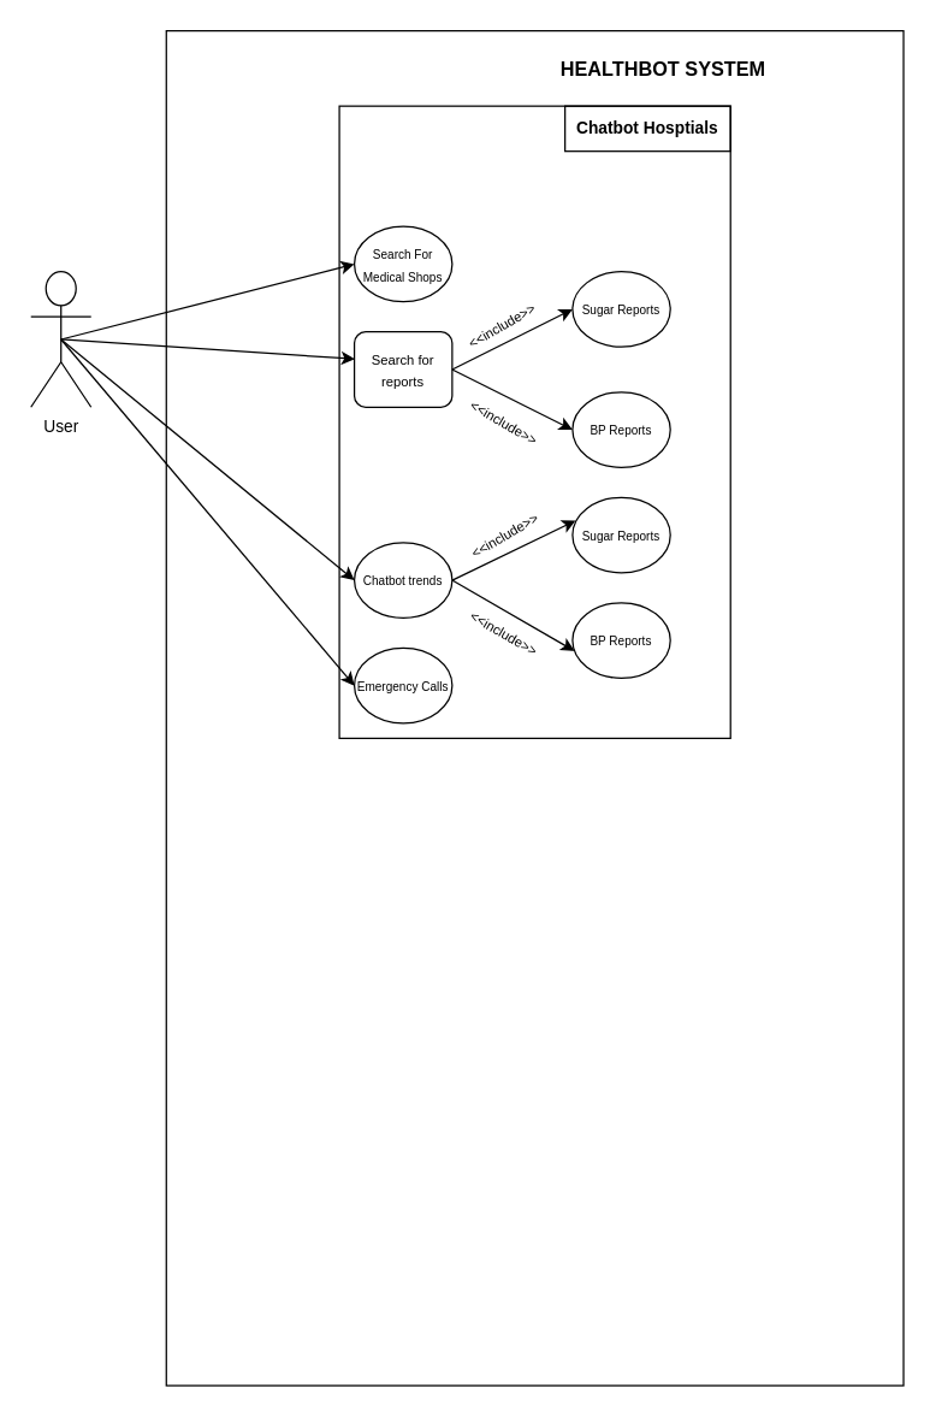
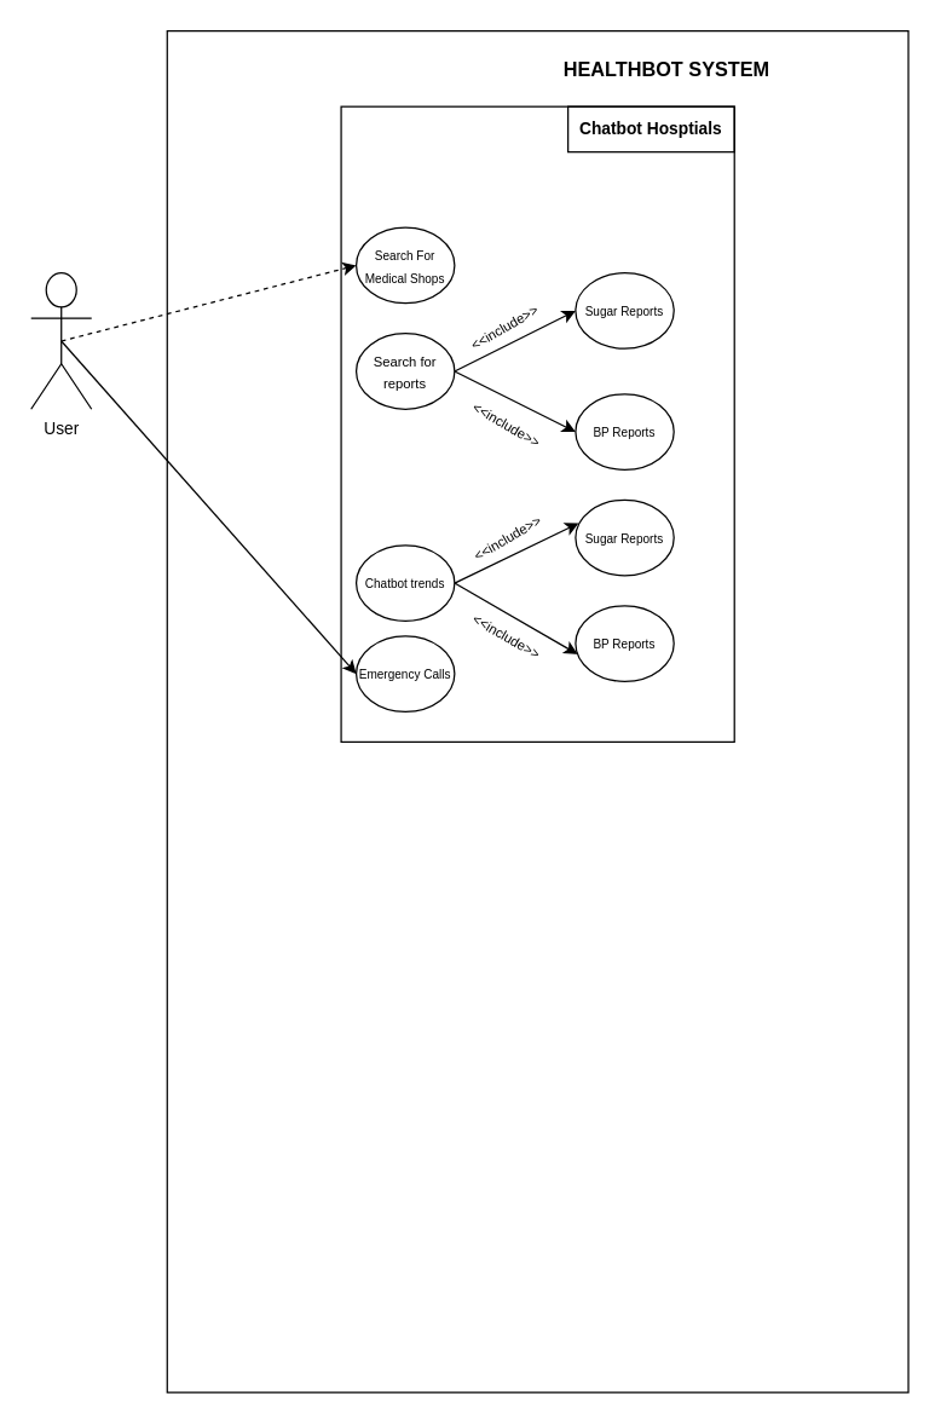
  <mxCell id="0" />
  <mxCell id="1" parent="0" />
  <mxCell id="2" value="" style="rounded=0;whiteSpace=wrap;html=1;fillColor=none;strokeColor=default;fontColor=default;" vertex="1" parent="1"><mxGeometry x="110" y="20" width="490" height="900" as="geometry" /></mxCell>
  <mxCell id="3" value="" style="rounded=0;whiteSpace=wrap;html=1;fontColor=default;strokeColor=default;fillColor=none;" vertex="1" parent="1"><mxGeometry x="225" y="70" width="260" height="420" as="geometry" /></mxCell>
  <mxCell id="4" value="&lt;font style=&quot;font-size: 8px&quot;&gt;Search For Medical Shops&lt;/font&gt;" style="ellipse;whiteSpace=wrap;html=1;fontColor=default;strokeColor=default;fillColor=none;" vertex="1" parent="1"><mxGeometry x="235" y="150" width="65" height="50" as="geometry" /></mxCell>
- <mxCell id="5" value="&lt;font style=&quot;font-size: 9px&quot;&gt;Search for reports&lt;/font&gt;" style="whiteSpace=wrap;html=1;fontColor=default;strokeColor=default;fillColor=none;rounded=1;" vertex="1" parent="1"><mxGeometry x="235" y="220" width="65" height="50" as="geometry" /></mxCell>
+ <mxCell id="5" value="&lt;font style=&quot;font-size: 9px&quot;&gt;Search for reports&lt;/font&gt;" style="ellipse;whiteSpace=wrap;html=1;fontColor=default;strokeColor=default;fillColor=none;" vertex="1" parent="1"><mxGeometry x="235" y="220" width="65" height="50" as="geometry" /></mxCell>
  <mxCell id="6" value="&lt;font style=&quot;font-size: 8px&quot;&gt;Chatbot trends&lt;/font&gt;" style="ellipse;whiteSpace=wrap;html=1;fontColor=default;strokeColor=default;fillColor=none;" vertex="1" parent="1"><mxGeometry x="235" y="360" width="65" height="50" as="geometry" /></mxCell>
- <mxCell id="7" value="&lt;font style=&quot;font-size: 8px&quot;&gt;Emergency Calls&lt;/font&gt;" style="ellipse;whiteSpace=wrap;html=1;fontColor=default;strokeColor=default;fillColor=none;" vertex="1" parent="1"><mxGeometry x="235" y="430" width="65" height="50" as="geometry" /></mxCell>
+ <mxCell id="7" value="&lt;font style=&quot;font-size: 8px&quot;&gt;Emergency Calls&lt;/font&gt;" style="ellipse;whiteSpace=wrap;html=1;fontColor=default;strokeColor=default;fillColor=none;" vertex="1" parent="1"><mxGeometry x="235" y="420" width="65" height="50" as="geometry" /></mxCell>
  <mxCell id="8" value="&lt;font style=&quot;font-size: 8px&quot;&gt;Sugar Reports&lt;/font&gt;" style="ellipse;whiteSpace=wrap;html=1;fontColor=default;strokeColor=default;fillColor=none;" vertex="1" parent="1"><mxGeometry x="380" y="180" width="65" height="50" as="geometry" /></mxCell>
  <mxCell id="9" value="&lt;font style=&quot;font-size: 8px&quot;&gt;BP Reports&lt;/font&gt;" style="ellipse;whiteSpace=wrap;html=1;fontColor=default;strokeColor=default;fillColor=none;" vertex="1" parent="1"><mxGeometry x="380" y="260" width="65" height="50" as="geometry" /></mxCell>
  <mxCell id="10" value="" style="endArrow=classic;html=1;rounded=0;labelBackgroundColor=default;fontSize=11;fontColor=default;strokeColor=default;exitX=1;exitY=0.5;exitDx=0;exitDy=0;entryX=0;entryY=0.5;entryDx=0;entryDy=0;" edge="1" parent="1" source="5" target="8"><mxGeometry width="50" height="50" relative="1" as="geometry"><mxPoint x="320" y="260" as="sourcePoint" /><mxPoint x="370" y="210" as="targetPoint" /></mxGeometry></mxCell>
  <mxCell id="11" value="&lt;font style=&quot;font-size: 9px&quot;&gt;&amp;lt;&amp;lt;include&amp;gt;&amp;gt;&lt;/font&gt;" style="text;html=1;strokeColor=none;fillColor=none;align=center;verticalAlign=middle;whiteSpace=wrap;rounded=0;labelBackgroundColor=default;fontSize=11;fontColor=default;rotation=-30;" vertex="1" parent="1"><mxGeometry x="307.5" y="210.67" width="50" height="10" as="geometry" /></mxCell>
  <mxCell id="12" value="" style="endArrow=classic;html=1;rounded=0;labelBackgroundColor=default;fontSize=11;fontColor=default;strokeColor=default;exitX=1;exitY=0.5;exitDx=0;exitDy=0;entryX=0;entryY=0.5;entryDx=0;entryDy=0;" edge="1" parent="1" source="5" target="9"><mxGeometry width="50" height="50" relative="1" as="geometry"><mxPoint x="310" y="255" as="sourcePoint" /><mxPoint x="390" y="225" as="targetPoint" /></mxGeometry></mxCell>
  <mxCell id="13" value="&lt;font style=&quot;font-size: 9px&quot;&gt;&amp;lt;&amp;lt;include&amp;gt;&amp;gt;&lt;/font&gt;" style="text;html=1;strokeColor=none;fillColor=none;align=center;verticalAlign=middle;whiteSpace=wrap;rounded=0;labelBackgroundColor=default;fontSize=11;fontColor=default;rotation=30;" vertex="1" parent="1"><mxGeometry x="310" y="270" width="50" height="20" as="geometry" /></mxCell>
  <mxCell id="14" value="&lt;font style=&quot;font-size: 8px&quot;&gt;Sugar Reports&lt;/font&gt;" style="ellipse;whiteSpace=wrap;html=1;fontColor=default;strokeColor=default;fillColor=none;" vertex="1" parent="1"><mxGeometry x="380" y="330" width="65" height="50" as="geometry" /></mxCell>
  <mxCell id="15" value="&lt;font style=&quot;font-size: 8px&quot;&gt;BP Reports&lt;/font&gt;" style="ellipse;whiteSpace=wrap;html=1;fontColor=default;strokeColor=default;fillColor=none;" vertex="1" parent="1"><mxGeometry x="380" y="400" width="65" height="50" as="geometry" /></mxCell>
  <mxCell id="16" value="" style="endArrow=classic;html=1;rounded=0;labelBackgroundColor=default;fontSize=11;fontColor=default;strokeColor=default;exitX=1;exitY=0.5;exitDx=0;exitDy=0;entryX=0.031;entryY=0.307;entryDx=0;entryDy=0;entryPerimeter=0;" edge="1" parent="1" target="14"><mxGeometry width="50" height="50" relative="1" as="geometry"><mxPoint x="300" y="385" as="sourcePoint" /><mxPoint x="380" y="345" as="targetPoint" /></mxGeometry></mxCell>
  <mxCell id="17" value="&lt;font style=&quot;font-size: 9px&quot;&gt;&amp;lt;&amp;lt;include&amp;gt;&amp;gt;&lt;/font&gt;" style="text;html=1;strokeColor=none;fillColor=none;align=center;verticalAlign=middle;whiteSpace=wrap;rounded=0;labelBackgroundColor=default;fontSize=11;fontColor=default;rotation=-30;" vertex="1" parent="1"><mxGeometry x="310" y="345" width="50" height="20" as="geometry" /></mxCell>
  <mxCell id="18" value="" style="endArrow=classic;html=1;rounded=0;labelBackgroundColor=default;fontSize=11;fontColor=default;strokeColor=default;exitX=1;exitY=0.5;exitDx=0;exitDy=0;entryX=0.021;entryY=0.64;entryDx=0;entryDy=0;entryPerimeter=0;" edge="1" parent="1" source="6" target="15"><mxGeometry width="50" height="50" relative="1" as="geometry"><mxPoint x="310" y="395" as="sourcePoint" /><mxPoint x="392.015" y="355.35" as="targetPoint" /></mxGeometry></mxCell>
  <mxCell id="19" value="&lt;font style=&quot;font-size: 9px&quot;&gt;&amp;lt;&amp;lt;include&amp;gt;&amp;gt;&lt;/font&gt;" style="text;html=1;strokeColor=none;fillColor=none;align=center;verticalAlign=middle;whiteSpace=wrap;rounded=0;labelBackgroundColor=default;fontSize=11;fontColor=default;rotation=30;" vertex="1" parent="1"><mxGeometry x="310" y="410" width="50" height="20" as="geometry" /></mxCell>
  <mxCell id="20" value="User&lt;br&gt;" style="shape=umlActor;verticalLabelPosition=bottom;verticalAlign=top;html=1;outlineConnect=0;labelBackgroundColor=default;fontSize=11;fontColor=default;strokeColor=default;fillColor=none;" vertex="1" parent="1"><mxGeometry x="20" y="180" width="40" height="90" as="geometry" /></mxCell>
- <mxCell id="21" value="" style="endArrow=classic;html=1;rounded=0;labelBackgroundColor=default;fontSize=11;fontColor=default;strokeColor=default;exitX=0.5;exitY=0.5;exitDx=0;exitDy=0;exitPerimeter=0;entryX=0;entryY=0.5;entryDx=0;entryDy=0;" edge="1" parent="1" source="20" target="4"><mxGeometry width="50" height="50" relative="1" as="geometry"><mxPoint x="50" y="235" as="sourcePoint" /><mxPoint x="247.99" y="122" as="targetPoint" /></mxGeometry></mxCell>
- <mxCell id="22" value="" style="endArrow=classic;html=1;rounded=0;labelBackgroundColor=default;fontSize=11;fontColor=default;strokeColor=default;exitX=0.5;exitY=0.5;exitDx=0;exitDy=0;exitPerimeter=0;entryX=0.005;entryY=0.36;entryDx=0;entryDy=0;entryPerimeter=0;" edge="1" parent="1" source="20" target="5"><mxGeometry width="50" height="50" relative="1" as="geometry"><mxPoint x="60" y="245" as="sourcePoint" /><mxPoint x="257.99" y="132" as="targetPoint" /></mxGeometry></mxCell>
- <mxCell id="23" value="" style="endArrow=classic;html=1;rounded=0;labelBackgroundColor=default;fontSize=11;fontColor=default;strokeColor=default;exitX=0.5;exitY=0.5;exitDx=0;exitDy=0;exitPerimeter=0;entryX=0;entryY=0.5;entryDx=0;entryDy=0;" edge="1" parent="1" source="20" target="6"><mxGeometry width="50" height="50" relative="1" as="geometry"><mxPoint x="80" y="265" as="sourcePoint" /><mxPoint x="277.99" y="152" as="targetPoint" /></mxGeometry></mxCell>
+ <mxCell id="21" value="" style="endArrow=classic;html=1;rounded=0;labelBackgroundColor=default;fontSize=11;fontColor=default;strokeColor=default;exitX=0.5;exitY=0.5;exitDx=0;exitDy=0;exitPerimeter=0;entryX=0;entryY=0.5;entryDx=0;entryDy=0;dashed=1;" edge="1" parent="1" source="20" target="4"><mxGeometry width="50" height="50" relative="1" as="geometry"><mxPoint x="50" y="235" as="sourcePoint" /><mxPoint x="247.99" y="122" as="targetPoint" /></mxGeometry></mxCell>
  <mxCell id="24" value="" style="endArrow=classic;html=1;rounded=0;labelBackgroundColor=default;fontSize=11;fontColor=default;strokeColor=default;exitX=0.5;exitY=0.5;exitDx=0;exitDy=0;exitPerimeter=0;entryX=0;entryY=0.5;entryDx=0;entryDy=0;" edge="1" parent="1" source="20" target="7"><mxGeometry width="50" height="50" relative="1" as="geometry"><mxPoint x="90" y="275" as="sourcePoint" /><mxPoint x="287.99" y="162" as="targetPoint" /></mxGeometry></mxCell>
  <mxCell id="25" value="&lt;b&gt;&lt;font style=&quot;font-size: 11px&quot;&gt;Chatbot Hosptials&lt;/font&gt;&lt;/b&gt;" style="text;html=1;strokeColor=none;fillColor=none;align=center;verticalAlign=middle;whiteSpace=wrap;rounded=0;labelBackgroundColor=default;fontSize=9;fontColor=default;" vertex="1" parent="1"><mxGeometry x="375" y="70" width="110" height="30" as="geometry" /></mxCell>
  <mxCell id="26" value="&lt;b&gt;&lt;font style=&quot;font-size: 13px&quot;&gt;HEALTHBOT SYSTEM&lt;/font&gt;&lt;/b&gt;" style="text;html=1;strokeColor=none;fillColor=none;align=center;verticalAlign=middle;whiteSpace=wrap;rounded=0;labelBackgroundColor=default;fontSize=9;fontColor=default;" vertex="1" parent="1"><mxGeometry x="347.5" y="30" width="185" height="30" as="geometry" /></mxCell>
  <mxCell id="27" value="" style="rounded=0;whiteSpace=wrap;html=1;labelBackgroundColor=default;fontSize=11;fontColor=default;strokeColor=default;fillColor=none;" vertex="1" parent="1"><mxGeometry x="375" y="70" width="110" height="30" as="geometry" /></mxCell>
